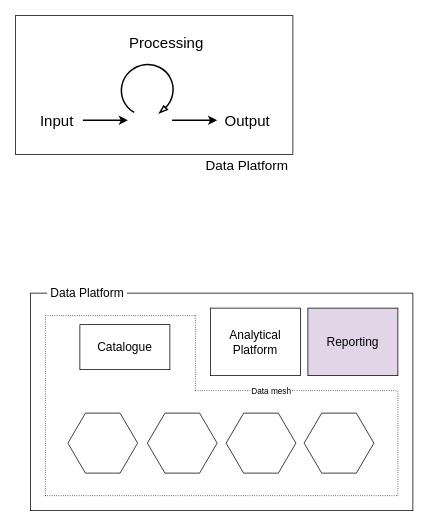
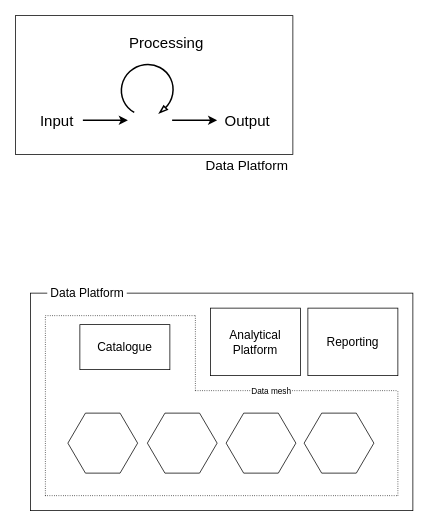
  <mxCell id="0" />
  <mxCell id="1" parent="0" />
  <mxCell id="2" value="" style="rounded=0;whiteSpace=wrap;html=1;fontSize=16;" vertex="1" parent="1"><mxGeometry x="40" y="390" width="510" height="290" as="geometry" /></mxCell>
  <mxCell id="3" value="" style="rounded=0;whiteSpace=wrap;html=1;" vertex="1" parent="1"><mxGeometry x="20" y="20" width="370" height="185" as="geometry" /></mxCell>
  <mxCell id="4" value="Input" style="text;html=1;resizable=0;autosize=1;align=center;verticalAlign=middle;points=[];fillColor=none;strokeColor=none;rounded=0;fontSize=20;" vertex="1" parent="1"><mxGeometry x="40" y="140" width="70" height="40" as="geometry" /></mxCell>
  <mxCell id="5" value="Output" style="text;html=1;resizable=0;autosize=1;align=center;verticalAlign=middle;points=[];fillColor=none;strokeColor=none;rounded=0;fontSize=20;" vertex="1" parent="1"><mxGeometry x="289" y="140" width="80" height="40" as="geometry" /></mxCell>
  <mxCell id="6" style="edgeStyle=orthogonalEdgeStyle;curved=1;orthogonalLoop=1;jettySize=auto;html=1;exitX=1;exitY=0.5;exitDx=0;exitDy=0;entryX=0;entryY=0.5;entryDx=0;entryDy=0;fontSize=18;strokeWidth=2;" edge="1" parent="1"><mxGeometry relative="1" as="geometry"><mxPoint x="110" y="159.5" as="sourcePoint" /><mxPoint x="170" y="159.5" as="targetPoint" /></mxGeometry></mxCell>
  <mxCell id="7" style="edgeStyle=orthogonalEdgeStyle;curved=1;orthogonalLoop=1;jettySize=auto;html=1;exitX=1;exitY=0.5;exitDx=0;exitDy=0;entryX=0;entryY=0.5;entryDx=0;entryDy=0;fontSize=18;strokeWidth=2;" edge="1" parent="1"><mxGeometry relative="1" as="geometry"><mxPoint x="229" y="159.5" as="sourcePoint" /><mxPoint x="289" y="159.5" as="targetPoint" /></mxGeometry></mxCell>
  <mxCell id="8" value="" style="verticalLabelPosition=bottom;html=1;verticalAlign=top;strokeWidth=2;shape=mxgraph.lean_mapping.physical_pull;pointerEvents=1;rotation=60;flipV=1;flipH=0;" vertex="1" parent="1"><mxGeometry x="161.23" y="85" width="70" height="70" as="geometry" /></mxCell>
  <mxCell id="9" value="Processing" style="text;html=1;resizable=0;autosize=1;align=center;verticalAlign=middle;points=[];fillColor=none;strokeColor=none;rounded=0;fontSize=20;" vertex="1" parent="1"><mxGeometry x="161.23" y="35" width="120" height="40" as="geometry" /></mxCell>
  <mxCell id="10" value="Data Platform" style="text;html=1;strokeColor=none;fillColor=none;align=center;verticalAlign=middle;whiteSpace=wrap;rounded=0;fontSize=18;" vertex="1" parent="1"><mxGeometry x="264" y="205" width="130" height="30" as="geometry" /></mxCell>
  <mxCell id="11" value="" style="shape=hexagon;perimeter=hexagonPerimeter2;whiteSpace=wrap;html=1;fixedSize=1;size=23.4;" vertex="1" parent="1"><mxGeometry x="90" y="550" width="93" height="80" as="geometry" /></mxCell>
  <mxCell id="12" value="" style="shape=hexagon;perimeter=hexagonPerimeter2;whiteSpace=wrap;html=1;fixedSize=1;size=23.4;" vertex="1" parent="1"><mxGeometry x="196" y="550" width="93" height="80" as="geometry" /></mxCell>
  <mxCell id="13" value="" style="shape=hexagon;perimeter=hexagonPerimeter2;whiteSpace=wrap;html=1;fixedSize=1;size=23.4;" vertex="1" parent="1"><mxGeometry x="301" y="550" width="93" height="80" as="geometry" /></mxCell>
  <mxCell id="14" value="" style="shape=hexagon;perimeter=hexagonPerimeter2;whiteSpace=wrap;html=1;fixedSize=1;size=23.4;" vertex="1" parent="1"><mxGeometry x="405" y="550" width="93" height="80" as="geometry" /></mxCell>
  <mxCell id="15" value="Catalogue" style="rounded=0;whiteSpace=wrap;html=1;fontSize=16;" vertex="1" parent="1"><mxGeometry x="106" y="432" width="120" height="60" as="geometry" /></mxCell>
  <mxCell id="16" value="" style="group;dashed=1;dashPattern=1 1;" vertex="1" connectable="0" parent="1"><mxGeometry x="59.524" y="420" width="470.48" height="240" as="geometry" /></mxCell>
  <mxCell id="17" value="" style="endArrow=none;dashed=1;html=1;rounded=0;dashPattern=1 2;" edge="1" parent="16"><mxGeometry width="50" height="50" relative="1" as="geometry"><mxPoint x="0.476" y="240" as="sourcePoint" /><mxPoint x="0.476" as="targetPoint" /></mxGeometry></mxCell>
  <mxCell id="18" value="" style="endArrow=none;dashed=1;html=1;rounded=0;dashPattern=1 2;" edge="1" parent="16"><mxGeometry width="50" height="50" relative="1" as="geometry"><mxPoint y="240" as="sourcePoint" /><mxPoint x="470.476" y="240" as="targetPoint" /></mxGeometry></mxCell>
  <mxCell id="19" value="" style="endArrow=none;dashed=1;html=1;rounded=0;dashPattern=1 2;" edge="1" parent="16"><mxGeometry width="50" height="50" relative="1" as="geometry"><mxPoint x="470.476" y="240" as="sourcePoint" /><mxPoint x="470.476" y="100" as="targetPoint" /></mxGeometry></mxCell>
  <mxCell id="20" value="" style="endArrow=none;dashed=1;html=1;rounded=0;dashPattern=1 2;" edge="1" parent="16"><mxGeometry width="50" height="50" relative="1" as="geometry"><mxPoint x="200.476" y="100" as="sourcePoint" /><mxPoint x="470.476" y="100" as="targetPoint" /></mxGeometry></mxCell>
  <mxCell id="21" value="Data mesh" style="edgeLabel;html=1;align=center;verticalAlign=middle;resizable=0;points=[];" vertex="1" connectable="0" parent="20"><mxGeometry x="-0.315" y="-2" relative="1" as="geometry"><mxPoint x="8" y="-2" as="offset" /></mxGeometry></mxCell>
  <mxCell id="22" value="" style="endArrow=none;dashed=1;html=1;rounded=0;dashPattern=1 2;" edge="1" parent="16"><mxGeometry width="50" height="50" relative="1" as="geometry"><mxPoint x="200.476" as="sourcePoint" /><mxPoint x="200.476" y="100" as="targetPoint" /></mxGeometry></mxCell>
  <mxCell id="23" value="" style="endArrow=none;dashed=1;html=1;rounded=0;dashPattern=1 2;" edge="1" parent="16"><mxGeometry width="50" height="50" relative="1" as="geometry"><mxPoint x="0.476" as="sourcePoint" /><mxPoint x="200.476" as="targetPoint" /></mxGeometry></mxCell>
  <mxCell id="24" value="Analytical Platform" style="rounded=0;whiteSpace=wrap;html=1;fontSize=16;" vertex="1" parent="16"><mxGeometry x="220.48" y="-10" width="120" height="90" as="geometry" /></mxCell>
- <mxCell id="25" value="Reporting" style="rounded=0;whiteSpace=wrap;html=1;fontSize=16;fillColor=#e1d5e7;" vertex="1" parent="16"><mxGeometry x="350.48" y="-10" width="120" height="90" as="geometry" /></mxCell>
+ <mxCell id="25" value="Reporting" style="rounded=0;whiteSpace=wrap;html=1;fontSize=16;" vertex="1" parent="16"><mxGeometry x="350.48" y="-10" width="120" height="90" as="geometry" /></mxCell>
  <mxCell id="26" value="&amp;nbsp;Data Platform&amp;nbsp;" style="text;html=1;align=center;verticalAlign=middle;whiteSpace=wrap;rounded=0;fontSize=16;labelBackgroundColor=default;" vertex="1" parent="1"><mxGeometry x="53" y="375" width="126" height="30" as="geometry" /></mxCell>
